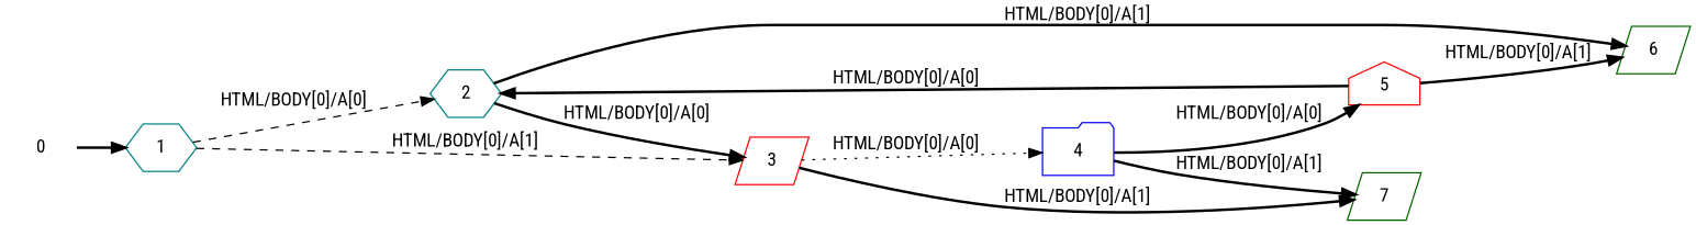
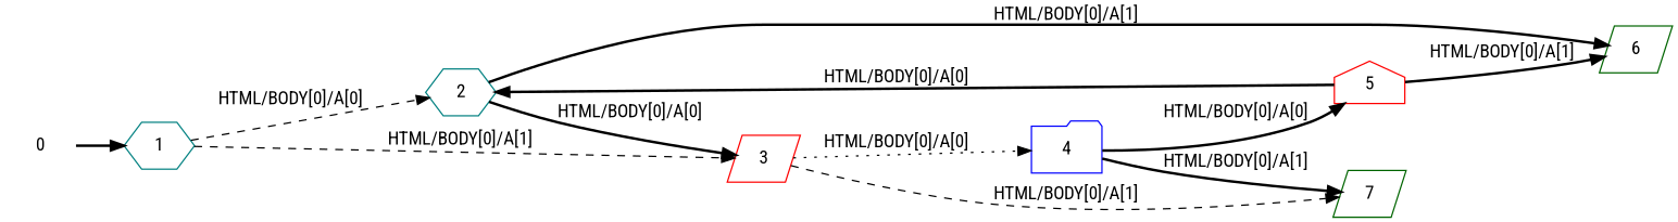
  digraph {
    fontname="Roboto Condensed"
    rankdir=LR
    node [color=darkgreen fontname="Roboto Condensed" shape=parallelogram]
    edge [fontname="Roboto Condensed" style=bold]
    n1 [color=teal label=1 shape=hexagon]
    n2 [color=teal label=2 shape=hexagon]
    n3 [color=red label=3]
    n4 [label=6]
    n5 [color=blue label=4 shape=folder]
    n6 [label=7]
    n7 [color=red label=5 shape=house]
    0 [shape=none]
    n1 -> n2 [label="HTML/BODY[0]/A[0]" style=dashed]
    n1 -> n3 [label="HTML/BODY[0]/A[1]" style=dashed]
    n2 -> n3 [label="HTML/BODY[0]/A[0]"]
    n2 -> n4 [label="HTML/BODY[0]/A[1]"]
    n3 -> n5 [label="HTML/BODY[0]/A[0]" style=dotted]
-   n3 -> n6 [label="HTML/BODY[0]/A[1]"]
+   n3 -> n6 [label="HTML/BODY[0]/A[1]" style=dashed]
    n5 -> n6 [label="HTML/BODY[0]/A[1]"]
    n5 -> n7 [label="HTML/BODY[0]/A[0]"]
    n7 -> n2 [label="HTML/BODY[0]/A[0]"]
    n7 -> n4 [label="HTML/BODY[0]/A[1]"]
    0 -> n1
  }
